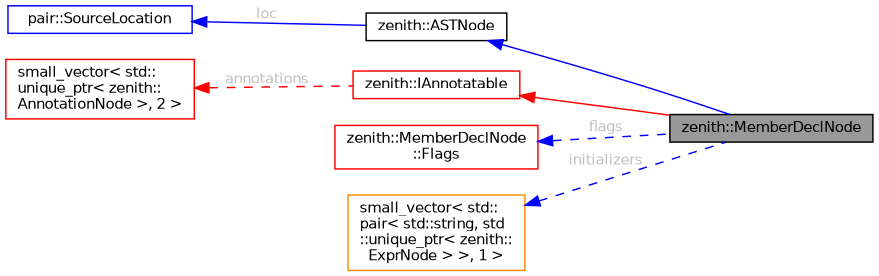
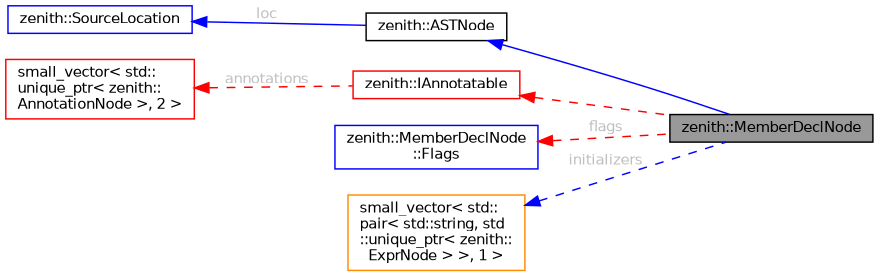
  digraph {
    rankdir=LR
    node [color=black fillcolor=white fontname=Helvetica fontsize=10 shape=box style=filled]
    edge [color=blue dir=back fontname=Helvetica fontsize=10 labelfontname=Helvetica labelfontsize=10 style=solid fontcolor=grey]
    n1 [fillcolor=grey60 fontcolor=black height=0.2 label="zenith::MemberDeclNode" width=0.4]
    n2 [height=0.2 label="zenith::ASTNode" width=0.4]
-   n3 [color=blue height=0.2 label="pair::SourceLocation" width=0.4]
+   n3 [color=blue height=0.2 label="zenith::SourceLocation" width=0.4]
    n4 [color=red height=0.2 label="zenith::IAnnotatable" width=0.4]
    n5 [color=red height=0.2 label="small_vector\< std::\lunique_ptr\< zenith::\lAnnotationNode \>, 2 \>" width=0.4]
-   n6 [color=red height=0.2 label="zenith::MemberDeclNode\l::Flags" width=0.4]
+   n6 [color=blue height=0.2 label="zenith::MemberDeclNode\l::Flags" width=0.4]
    n7 [color=darkorange height=0.2 label="small_vector\< std::\lpair\< std::string, std\l::unique_ptr\< zenith::\lExprNode \> \>, 1 \>" width=0.4]
    n2 -> n1 [fontcolor=""]
    n3 -> n2 [label=" loc"]
-   n4 -> n1 [color=red fontcolor=""]
+   n4 -> n1 [color=red style=dashed fontcolor=""]
    n5 -> n4 [color=red label=" annotations" style=dashed]
-   n6 -> n1 [label=" flags" style=dashed]
+   n6 -> n1 [color=red label=" flags" style=dashed]
    n7 -> n1 [label=" initializers" style=dashed]
  }
